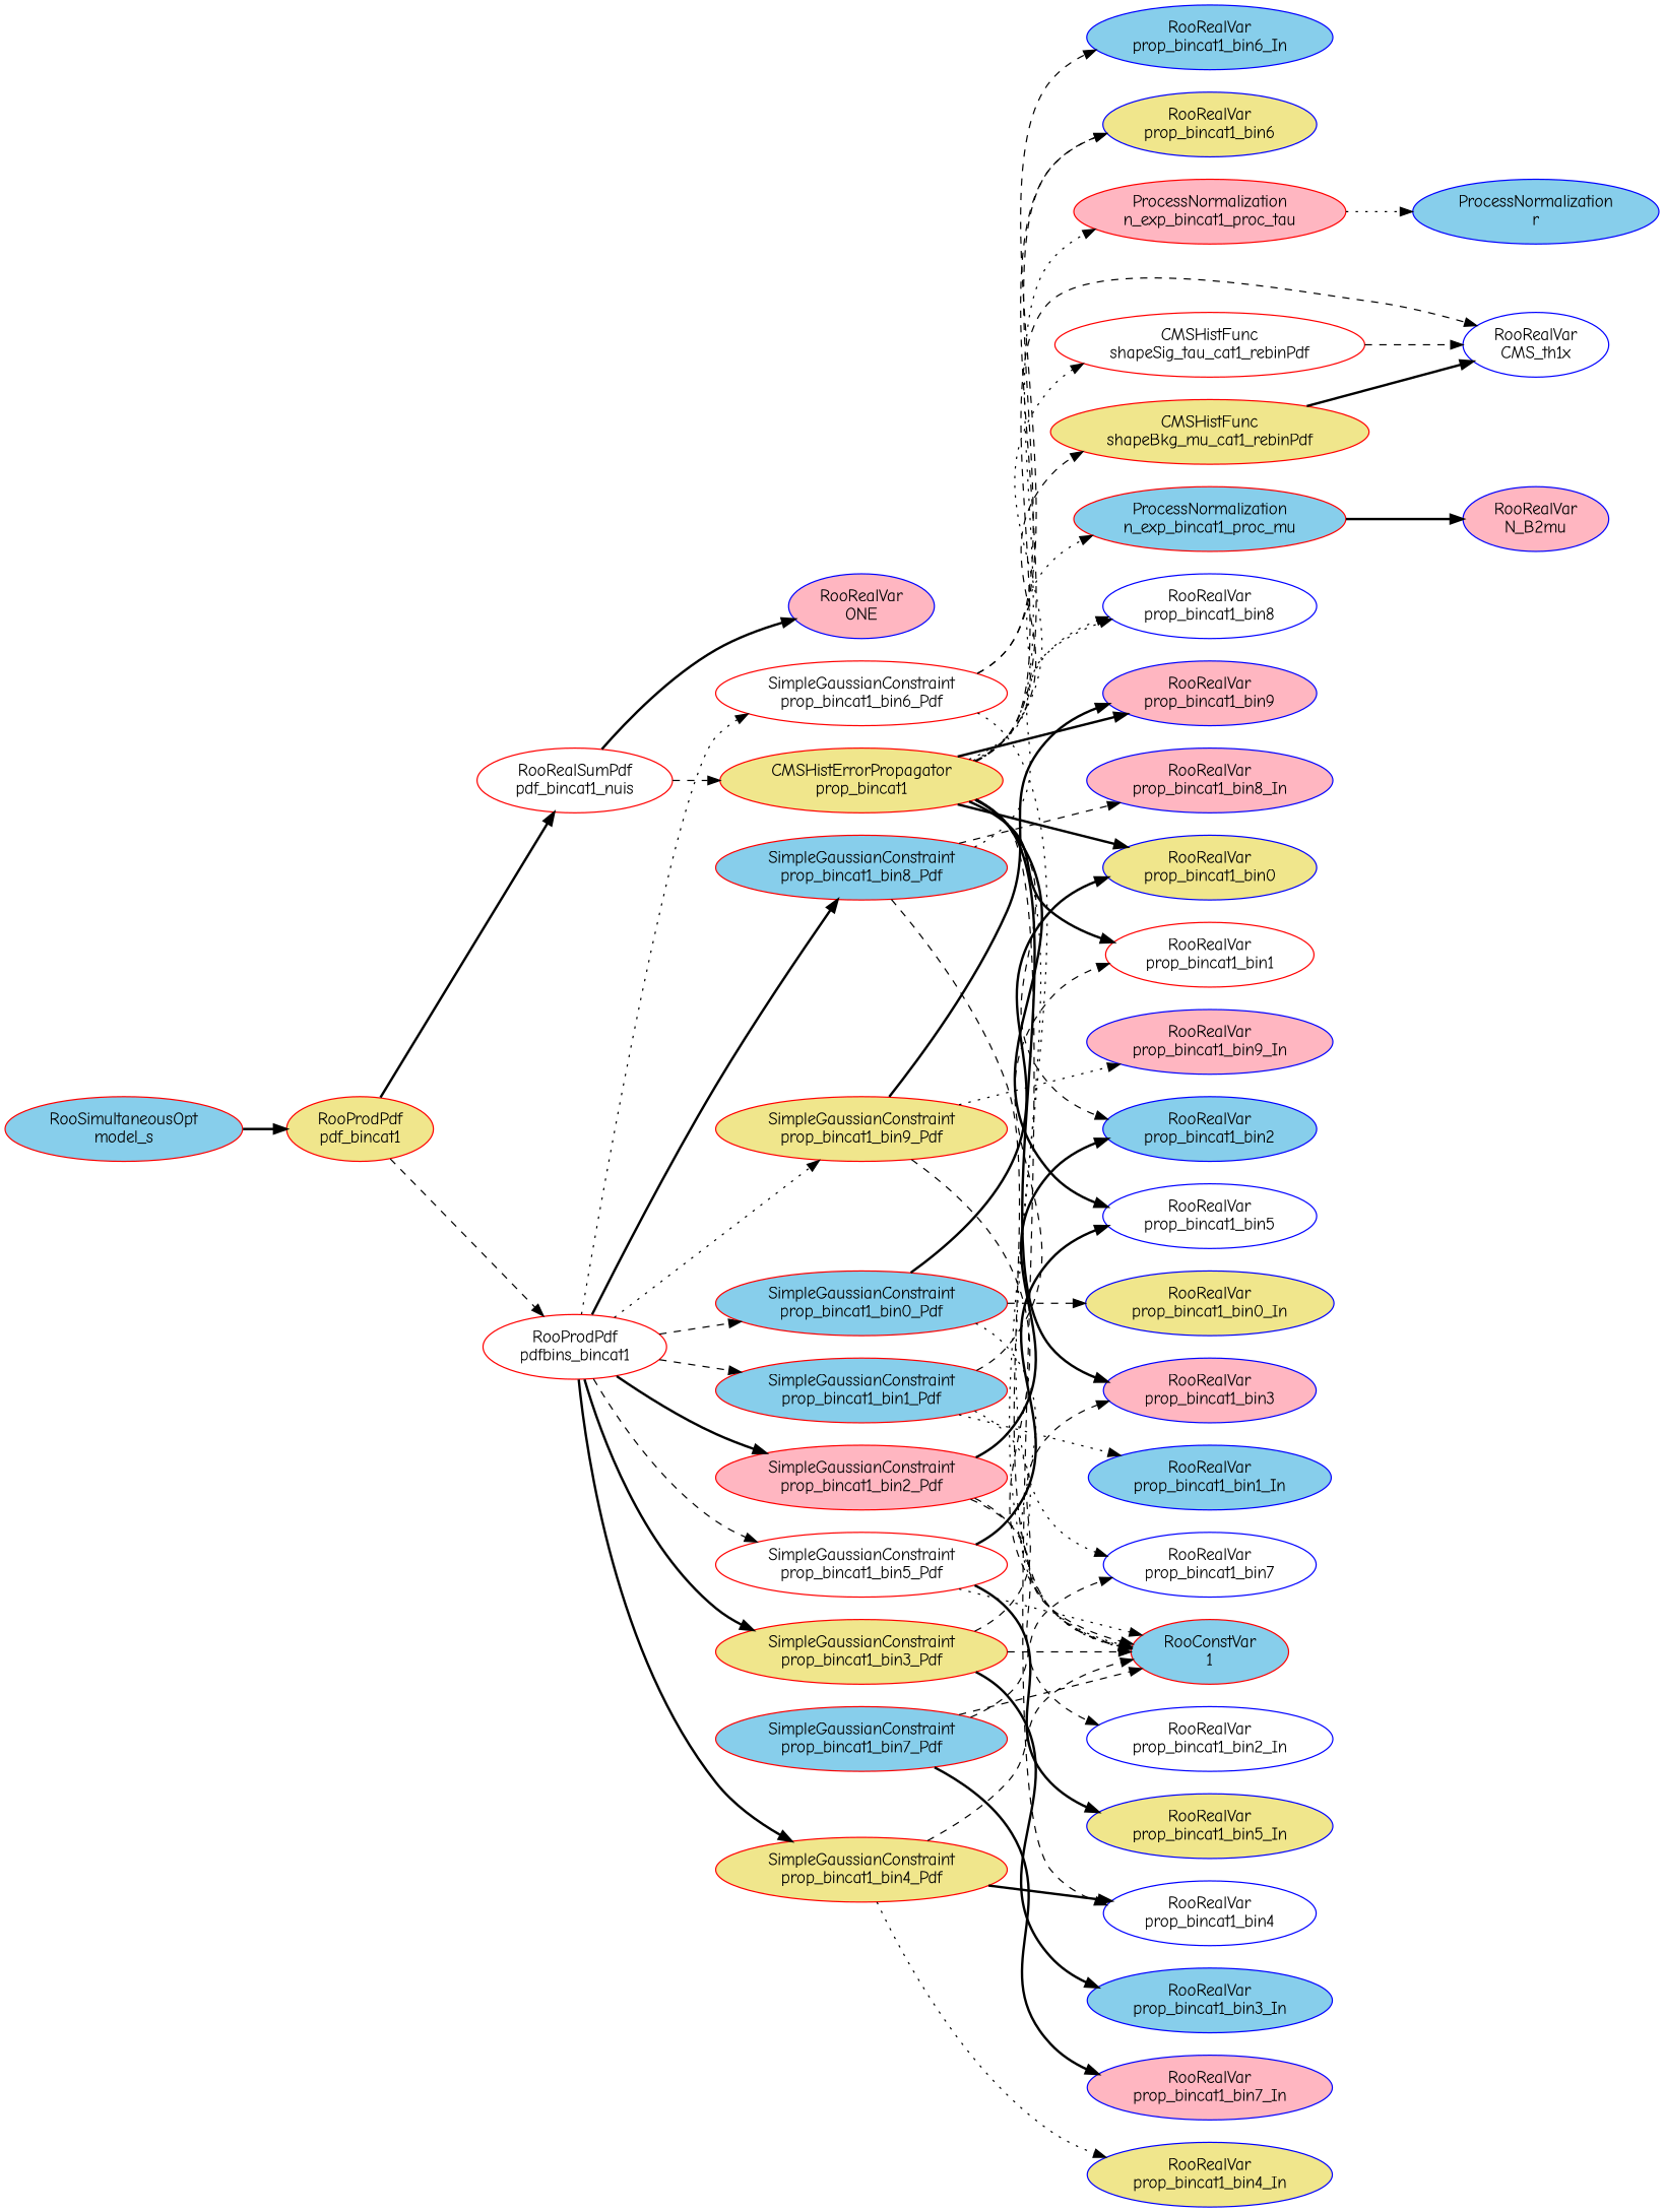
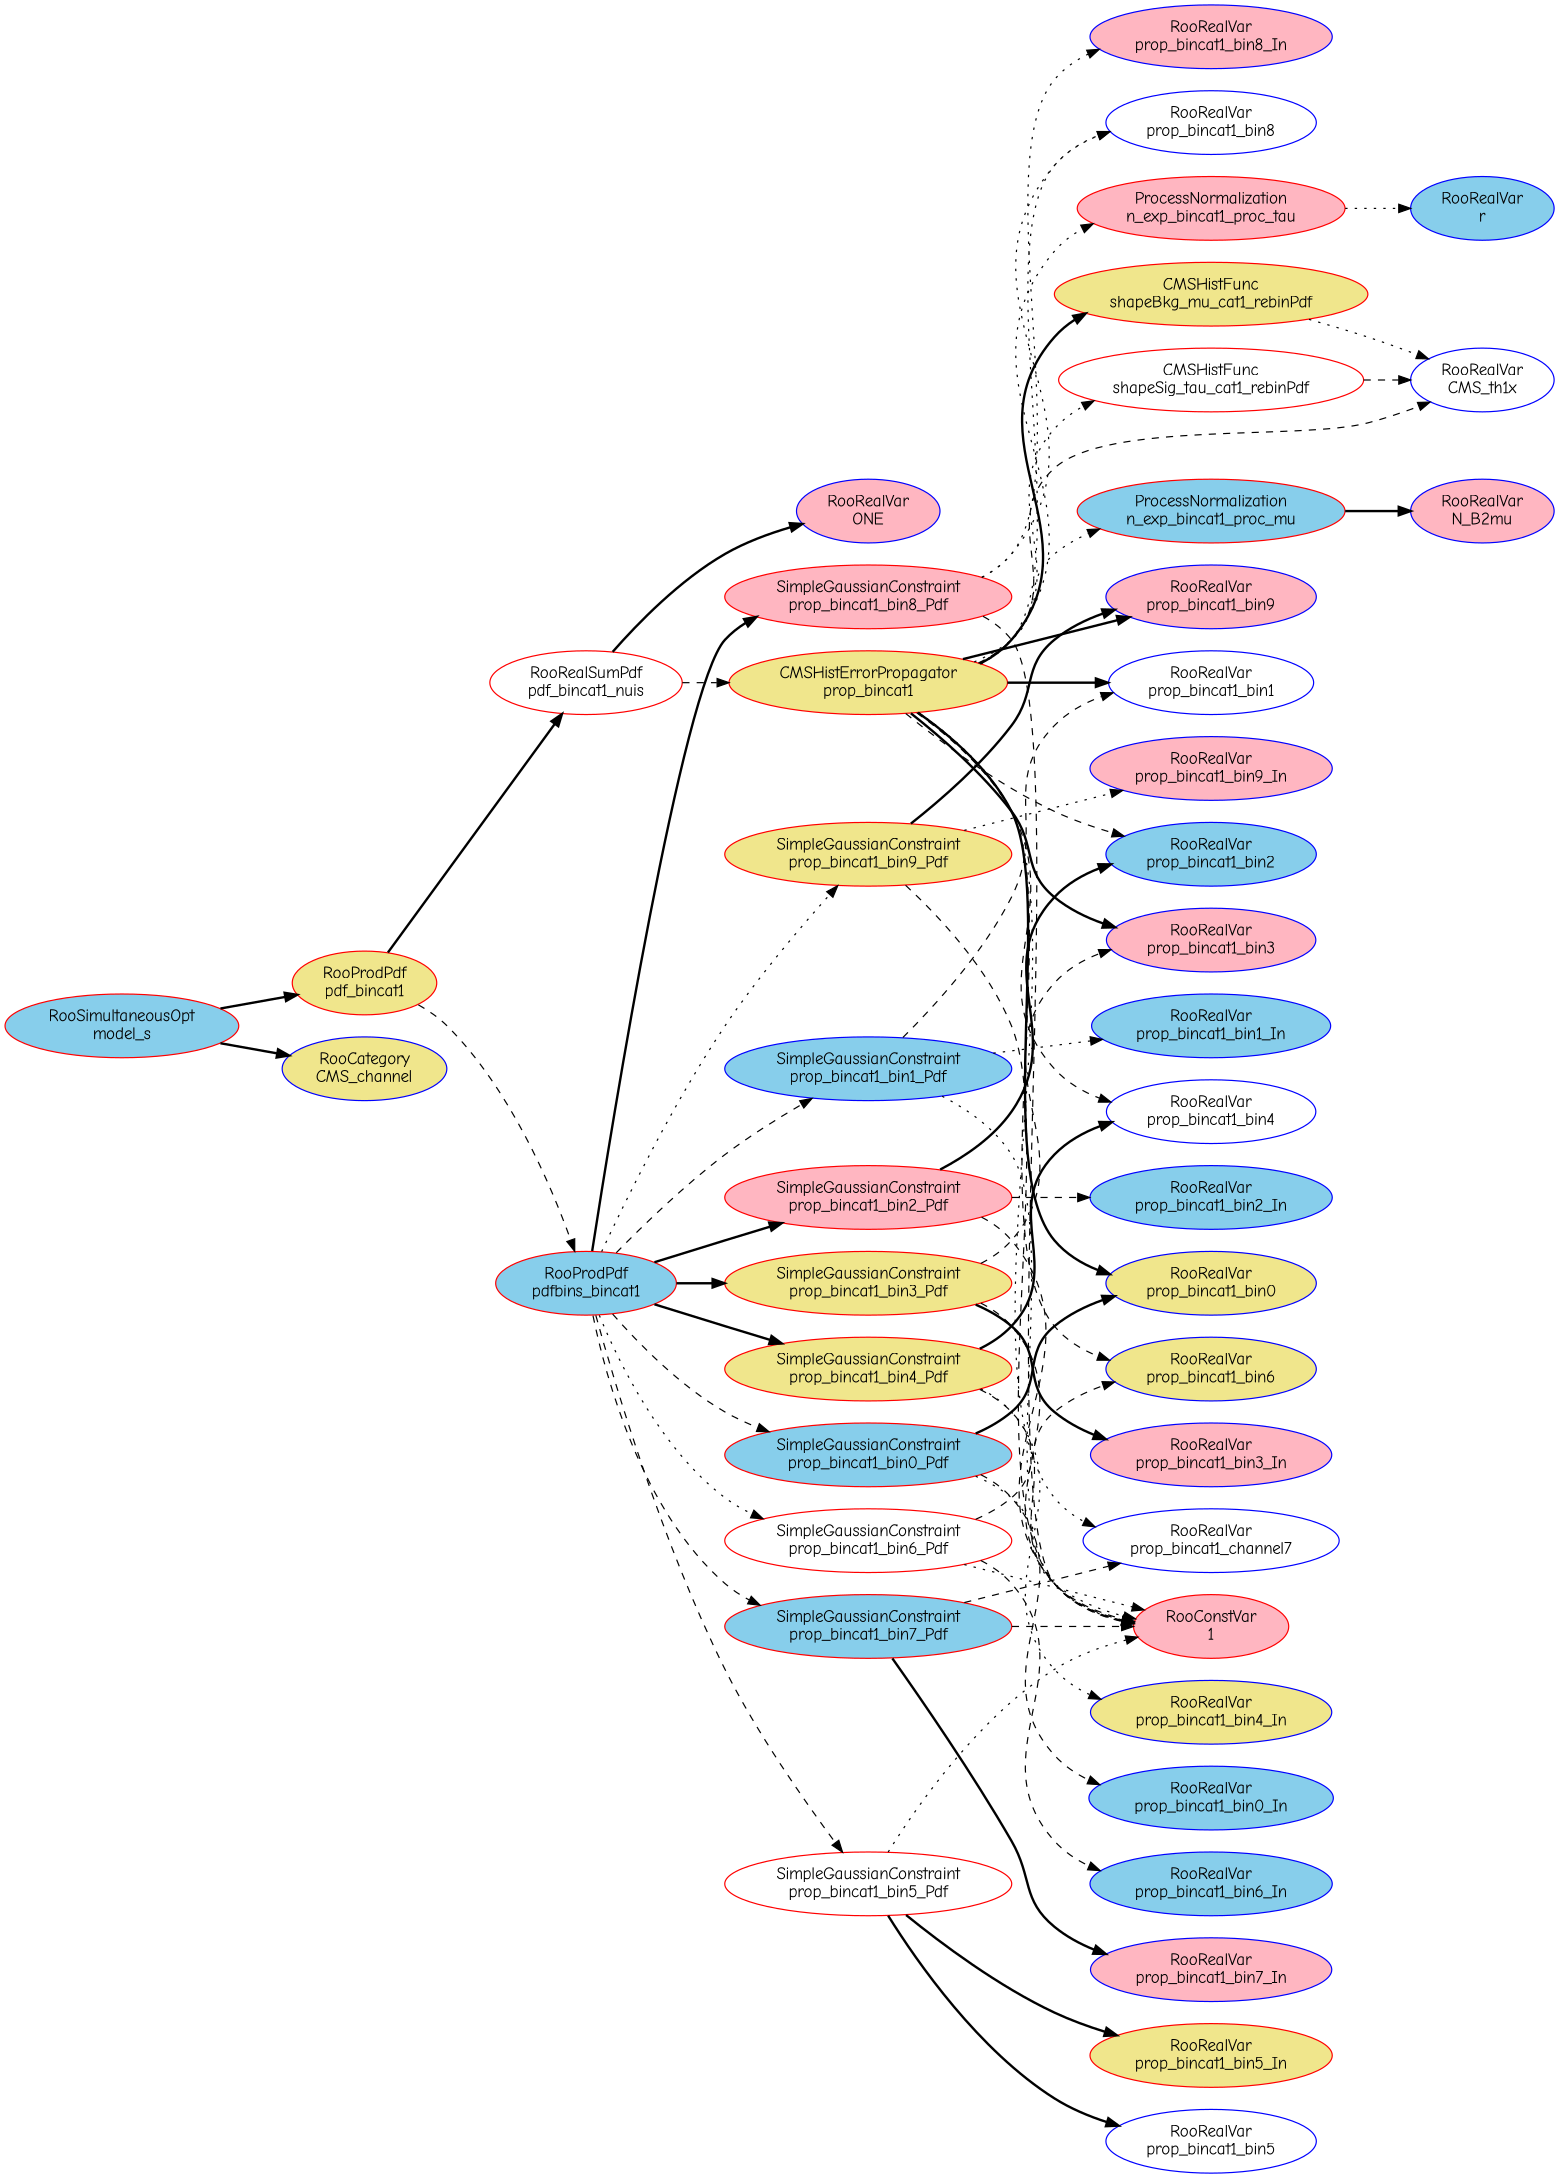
  digraph {
    fontname="Comic Neue"
    rankdir=LR
    node [color=blue fillcolor=skyblue fontname="Comic Neue" style=filled]
    edge [fontname="Comic Neue" style=dashed]
    n1 [color=red label="RooSimultaneousOpt\nmodel_s"]
    n2 [color=red fillcolor=khaki label="RooProdPdf\npdf_bincat1"]
+   n3 [fillcolor=khaki label="RooCategory\nCMS_channel"]
    n4 [color=red fillcolor=white label="RooRealSumPdf\npdf_bincat1_nuis"]
-   n5 [color=red fillcolor=white label="RooProdPdf\npdfbins_bincat1"]
+   n5 [color=red label="RooProdPdf\npdfbins_bincat1"]
    n6 [color=red fillcolor=khaki label="CMSHistErrorPropagator\nprop_bincat1"]
    n7 [fillcolor=lightpink label="RooRealVar\nONE"]
    n8 [color=red label="SimpleGaussianConstraint\nprop_bincat1_bin0_Pdf"]
-   n9 [color=red label="SimpleGaussianConstraint\nprop_bincat1_bin1_Pdf"]
+   n9 [label="SimpleGaussianConstraint\nprop_bincat1_bin1_Pdf"]
    n10 [color=red fillcolor=lightpink label="SimpleGaussianConstraint\nprop_bincat1_bin2_Pdf"]
    n11 [color=red fillcolor=khaki label="SimpleGaussianConstraint\nprop_bincat1_bin3_Pdf"]
    n12 [color=red fillcolor=khaki label="SimpleGaussianConstraint\nprop_bincat1_bin4_Pdf"]
    n13 [color=red fillcolor=white label="SimpleGaussianConstraint\nprop_bincat1_bin5_Pdf"]
    n14 [color=red fillcolor=white label="SimpleGaussianConstraint\nprop_bincat1_bin6_Pdf"]
    n15 [color=red label="SimpleGaussianConstraint\nprop_bincat1_bin7_Pdf"]
-   n16 [color=red label="SimpleGaussianConstraint\nprop_bincat1_bin8_Pdf"]
+   n16 [color=red fillcolor=lightpink label="SimpleGaussianConstraint\nprop_bincat1_bin8_Pdf"]
    n17 [color=red fillcolor=khaki label="SimpleGaussianConstraint\nprop_bincat1_bin9_Pdf"]
    n18 [color=red fillcolor=khaki label="CMSHistFunc\nshapeBkg_mu_cat1_rebinPdf"]
    n19 [fillcolor=white label="RooRealVar\nCMS_th1x"]
    n20 [color=red fillcolor=white label="CMSHistFunc\nshapeSig_tau_cat1_rebinPdf"]
    n21 [color=red label="ProcessNormalization\nn_exp_bincat1_proc_mu"]
    n22 [color=red fillcolor=lightpink label="ProcessNormalization\nn_exp_bincat1_proc_tau"]
    n23 [fillcolor=khaki label="RooRealVar\nprop_bincat1_bin0"]
-   n24 [color=red fillcolor=white label="RooRealVar\nprop_bincat1_bin1"]
+   n24 [fillcolor=white label="RooRealVar\nprop_bincat1_bin1"]
    n25 [label="RooRealVar\nprop_bincat1_bin2"]
    n26 [fillcolor=lightpink label="RooRealVar\nprop_bincat1_bin3"]
    n27 [fillcolor=white label="RooRealVar\nprop_bincat1_bin4"]
    n28 [fillcolor=white label="RooRealVar\nprop_bincat1_bin5"]
    n29 [fillcolor=khaki label="RooRealVar\nprop_bincat1_bin6"]
-   n30 [fillcolor=white label="RooRealVar\nprop_bincat1_bin7"]
+   n30 [fillcolor=white label="RooRealVar\nprop_bincat1_channel7"]
    n31 [fillcolor=white label="RooRealVar\nprop_bincat1_bin8"]
    n32 [fillcolor=lightpink label="RooRealVar\nprop_bincat1_bin9"]
    n33 [fillcolor=lightpink label="RooRealVar\nN_B2mu"]
-   n34 [label="ProcessNormalization\nr"]
-   n35 [color=red label="RooConstVar\n1"]
-   n36 [fillcolor=khaki label="RooRealVar\nprop_bincat1_bin0_In"]
+   n34 [label="RooRealVar\nr"]
+   n35 [color=red fillcolor=lightpink label="RooConstVar\n1"]
+   n36 [label="RooRealVar\nprop_bincat1_bin0_In"]
    n37 [label="RooRealVar\nprop_bincat1_bin1_In"]
-   n38 [fillcolor=white label="RooRealVar\nprop_bincat1_bin2_In"]
-   n39 [label="RooRealVar\nprop_bincat1_bin3_In"]
+   n38 [label="RooRealVar\nprop_bincat1_bin2_In"]
+   n39 [fillcolor=lightpink label="RooRealVar\nprop_bincat1_bin3_In"]
    n40 [fillcolor=khaki label="RooRealVar\nprop_bincat1_bin4_In"]
-   n41 [fillcolor=khaki label="RooRealVar\nprop_bincat1_bin5_In"]
+   n41 [color=red fillcolor=khaki label="RooRealVar\nprop_bincat1_bin5_In"]
    n42 [label="RooRealVar\nprop_bincat1_bin6_In"]
    n43 [fillcolor=lightpink label="RooRealVar\nprop_bincat1_bin7_In"]
    n44 [fillcolor=lightpink label="RooRealVar\nprop_bincat1_bin8_In"]
    n45 [fillcolor=lightpink label="RooRealVar\nprop_bincat1_bin9_In"]
    n1 -> n2 [style=bold]
+   n1 -> n3 [style=bold]
    n2 -> n4 [style=bold]
    n2 -> n5
    n4 -> n6
    n4 -> n7 [style=bold]
    n5 -> n8
    n5 -> n9
    n5 -> n10 [style=bold]
    n5 -> n11 [style=bold]
    n5 -> n12 [style=bold]
    n5 -> n13
    n5 -> n14 [style=dotted]
+   n5 -> n15
    n5 -> n16 [style=bold]
    n5 -> n17 [style=dotted]
-   n6 -> n18
+   n6 -> n18 [style=bold]
    n6 -> n19
    n6 -> n20 [style=dotted]
    n6 -> n21 [style=dotted]
    n6 -> n22 [style=dotted]
    n6 -> n23 [style=bold]
    n6 -> n24 [style=bold]
    n6 -> n25
    n6 -> n26 [style=bold]
    n6 -> n27
-   n6 -> n28 [style=bold]
    n6 -> n29
    n6 -> n30 [style=dotted]
    n6 -> n31 [style=dotted]
    n6 -> n32 [style=bold]
    n8 -> n23 [style=bold]
    n8 -> n35 [style=dotted]
    n8 -> n36
    n9 -> n24
    n9 -> n35 [style=dotted]
    n9 -> n37 [style=dotted]
    n10 -> n25 [style=bold]
    n10 -> n35
    n10 -> n38
    n11 -> n26
    n11 -> n35
    n11 -> n39 [style=bold]
    n12 -> n27 [style=bold]
    n12 -> n35
    n12 -> n40 [style=dotted]
    n13 -> n28 [style=bold]
    n13 -> n35 [style=dotted]
    n13 -> n41 [style=bold]
    n14 -> n29
    n14 -> n35 [style=dotted]
    n14 -> n42
    n15 -> n30
    n15 -> n35
    n15 -> n43 [style=bold]
    n16 -> n31 [style=dotted]
    n16 -> n35
-   n16 -> n44
+   n16 -> n44 [style=dotted]
    n17 -> n32 [style=bold]
    n17 -> n35
    n17 -> n45 [style=dotted]
-   n18 -> n19 [style=bold]
+   n18 -> n19 [style=dotted]
    n20 -> n19
    n21 -> n33 [style=bold]
    n22 -> n34 [style=dotted]
  }
